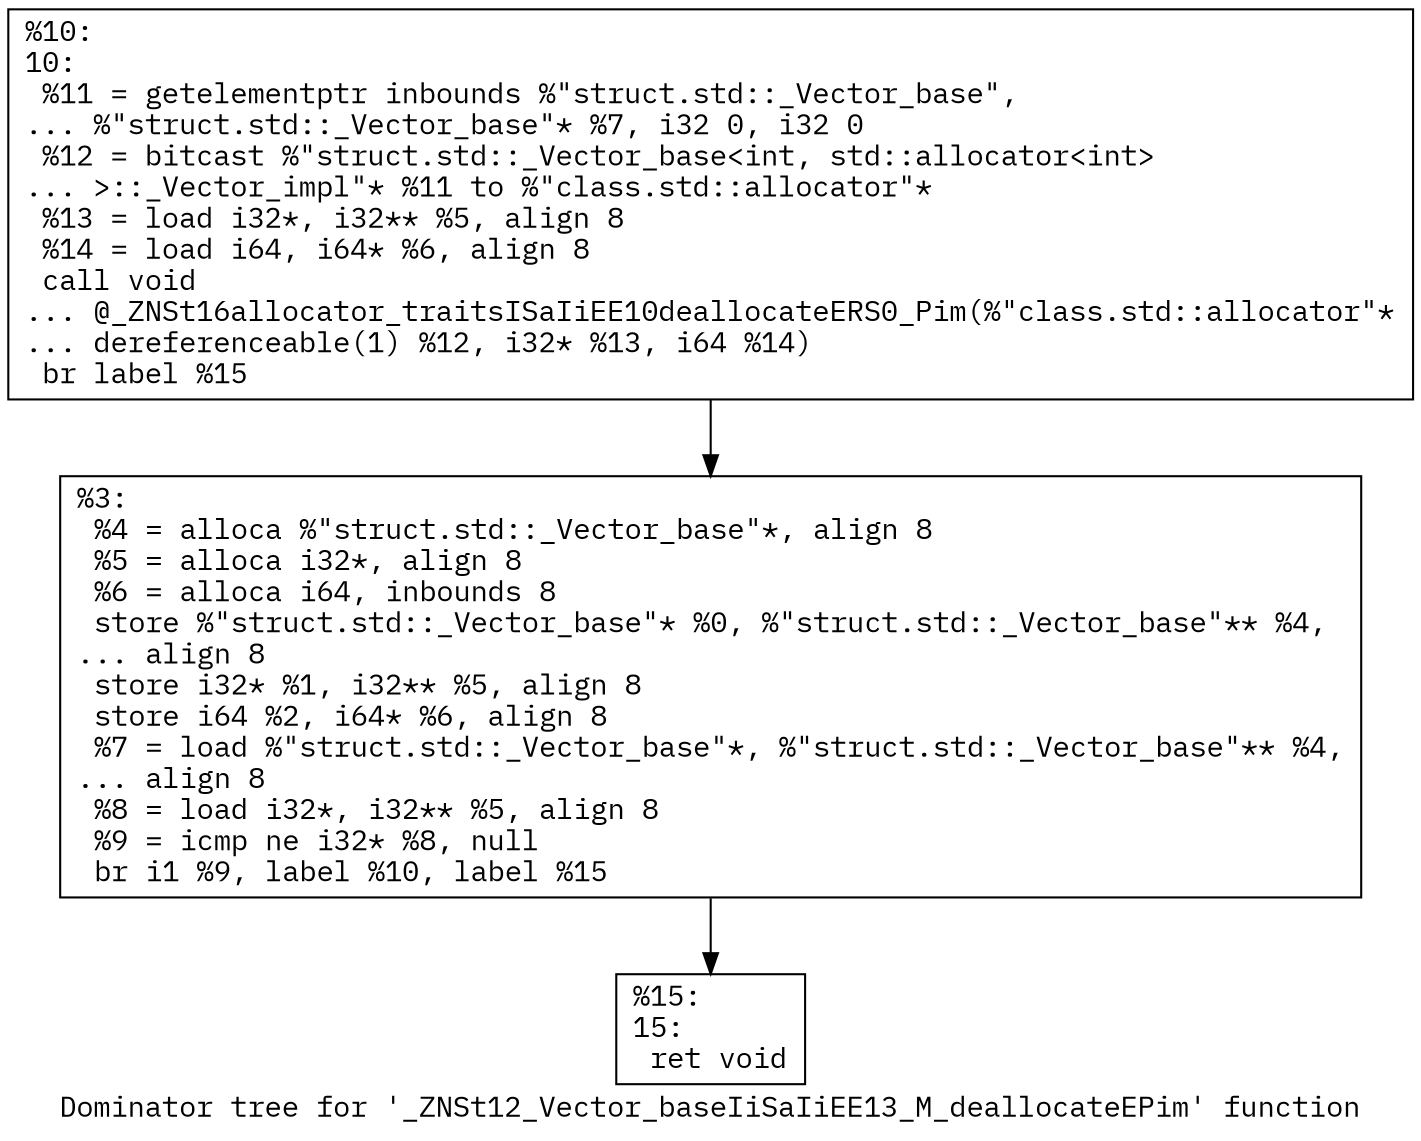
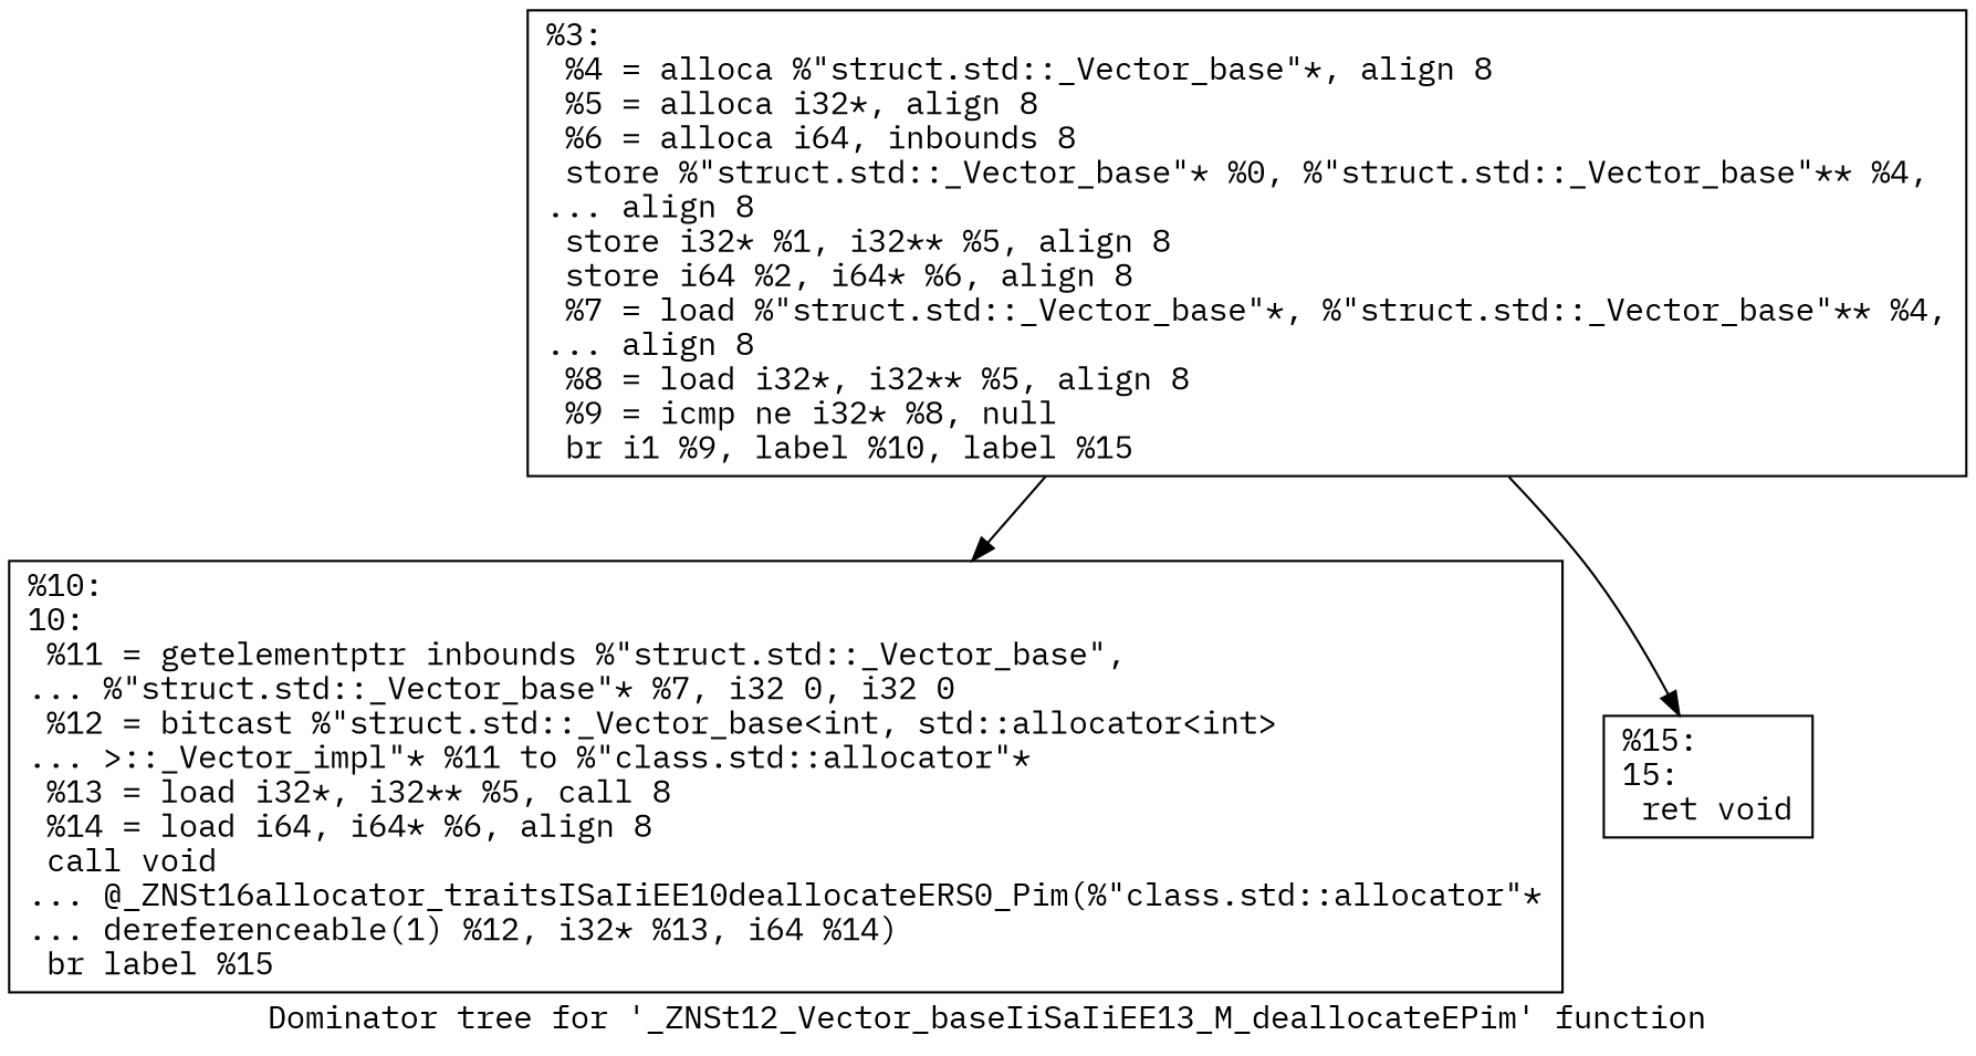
  digraph {
    fontname="IBM Plex Mono"
    label="Dominator tree for '_ZNSt12_Vector_baseIiSaIiEE13_M_deallocateEPim' function"
    node [fontname="IBM Plex Mono" shape=record]
    edge [fontname="IBM Plex Mono"]
    n1 [label="{%3:\l  %4 = alloca %\"struct.std::_Vector_base\"*, align 8\l  %5 = alloca i32*, align 8\l  %6 = alloca i64, inbounds 8\l  store %\"struct.std::_Vector_base\"* %0, %\"struct.std::_Vector_base\"** %4,\l... align 8\l  store i32* %1, i32** %5, align 8\l  store i64 %2, i64* %6, align 8\l  %7 = load %\"struct.std::_Vector_base\"*, %\"struct.std::_Vector_base\"** %4,\l... align 8\l  %8 = load i32*, i32** %5, align 8\l  %9 = icmp ne i32* %8, null\l  br i1 %9, label %10, label %15\l}"]
-   n2 [label="{%10:\l10:                                               \l  %11 = getelementptr inbounds %\"struct.std::_Vector_base\",\l... %\"struct.std::_Vector_base\"* %7, i32 0, i32 0\l  %12 = bitcast %\"struct.std::_Vector_base\<int, std::allocator\<int\>\l... \>::_Vector_impl\"* %11 to %\"class.std::allocator\"*\l  %13 = load i32*, i32** %5, align 8\l  %14 = load i64, i64* %6, align 8\l  call void\l... @_ZNSt16allocator_traitsISaIiEE10deallocateERS0_Pim(%\"class.std::allocator\"*\l... dereferenceable(1) %12, i32* %13, i64 %14)\l  br label %15\l}"]
+   n2 [label="{%10:\l10:                                               \l  %11 = getelementptr inbounds %\"struct.std::_Vector_base\",\l... %\"struct.std::_Vector_base\"* %7, i32 0, i32 0\l  %12 = bitcast %\"struct.std::_Vector_base\<int, std::allocator\<int\>\l... \>::_Vector_impl\"* %11 to %\"class.std::allocator\"*\l  %13 = load i32*, i32** %5, call 8\l  %14 = load i64, i64* %6, align 8\l  call void\l... @_ZNSt16allocator_traitsISaIiEE10deallocateERS0_Pim(%\"class.std::allocator\"*\l... dereferenceable(1) %12, i32* %13, i64 %14)\l  br label %15\l}"]
    n3 [label="{%15:\l15:                                               \l  ret void\l}"]
-   n2 -> n1
+   n1 -> n2
    n1 -> n3
  }
